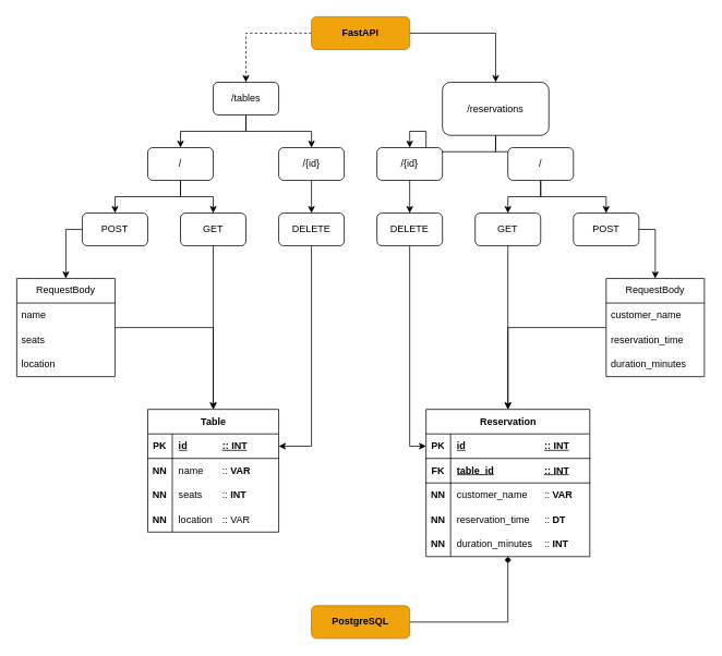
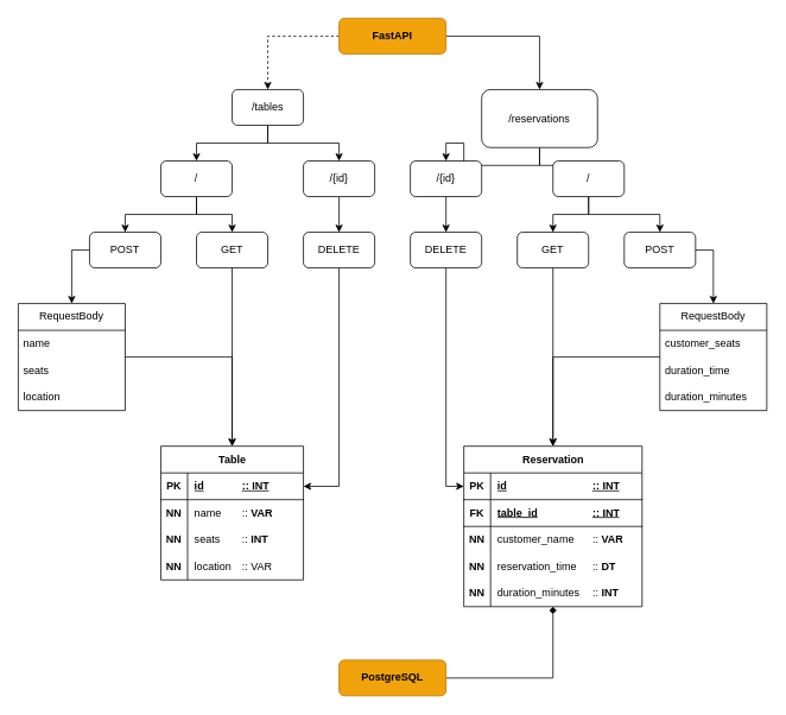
  <mxCell id="0" />
  <mxCell id="1" parent="0" />
  <mxCell id="2" value="" style="edgeStyle=orthogonalEdgeStyle;rounded=0;orthogonalLoop=1;jettySize=auto;html=1;dashed=1;" edge="1" parent="1" source="4" target="10"><mxGeometry relative="1" as="geometry" /></mxCell>
  <mxCell id="3" style="edgeStyle=orthogonalEdgeStyle;rounded=0;orthogonalLoop=1;jettySize=auto;html=1;" edge="1" parent="1" source="4" target="7"><mxGeometry relative="1" as="geometry" /></mxCell>
  <mxCell id="4" value="&lt;b&gt;FastAPI&lt;/b&gt;" style="rounded=1;whiteSpace=wrap;html=1;fillColor=#f0a30a;fontColor=#000000;strokeColor=#BD7000;" vertex="1" parent="1"><mxGeometry x="380" y="20" width="120" height="40" as="geometry" /></mxCell>
  <mxCell id="5" style="edgeStyle=orthogonalEdgeStyle;rounded=0;orthogonalLoop=1;jettySize=auto;html=1;" edge="1" parent="1" source="7" target="66"><mxGeometry relative="1" as="geometry" /></mxCell>
  <mxCell id="6" style="edgeStyle=orthogonalEdgeStyle;rounded=0;orthogonalLoop=1;jettySize=auto;html=1;" edge="1" parent="1" source="7" target="59"><mxGeometry relative="1" as="geometry" /></mxCell>
  <mxCell id="7" value="/reservations" style="whiteSpace=wrap;html=1;rounded=1;" vertex="1" parent="1"><mxGeometry x="540" y="100" width="130" height="65" as="geometry" /></mxCell>
  <mxCell id="8" style="edgeStyle=orthogonalEdgeStyle;rounded=0;orthogonalLoop=1;jettySize=auto;html=1;" edge="1" parent="1" source="10" target="62"><mxGeometry relative="1" as="geometry" /></mxCell>
  <mxCell id="9" style="edgeStyle=orthogonalEdgeStyle;rounded=0;orthogonalLoop=1;jettySize=auto;html=1;" edge="1" parent="1" source="10" target="64"><mxGeometry relative="1" as="geometry" /></mxCell>
  <mxCell id="10" value="/tables" style="whiteSpace=wrap;html=1;rounded=1;" vertex="1" parent="1"><mxGeometry x="260" y="100" width="80" height="40" as="geometry" /></mxCell>
  <mxCell id="11" style="edgeStyle=orthogonalEdgeStyle;rounded=0;orthogonalLoop=1;jettySize=auto;html=1;" edge="1" parent="1" source="12" target="23"><mxGeometry relative="1" as="geometry" /></mxCell>
  <mxCell id="12" value="GET" style="whiteSpace=wrap;html=1;rounded=1;" vertex="1" parent="1"><mxGeometry x="220" y="260" width="80" height="40" as="geometry" /></mxCell>
  <mxCell id="13" style="edgeStyle=orthogonalEdgeStyle;rounded=0;orthogonalLoop=1;jettySize=auto;html=1;" edge="1" parent="1" source="14" target="53"><mxGeometry relative="1" as="geometry"><Array as="points"><mxPoint x="80" y="280" /></Array></mxGeometry></mxCell>
  <mxCell id="14" value="POST" style="whiteSpace=wrap;html=1;rounded=1;" vertex="1" parent="1"><mxGeometry x="100" y="260" width="80" height="40" as="geometry" /></mxCell>
  <mxCell id="15" style="edgeStyle=orthogonalEdgeStyle;rounded=0;orthogonalLoop=1;jettySize=auto;html=1;" edge="1" parent="1" source="16" target="24"><mxGeometry relative="1" as="geometry" /></mxCell>
  <mxCell id="16" value="DELETE" style="whiteSpace=wrap;html=1;rounded=1;" vertex="1" parent="1"><mxGeometry x="340" y="260" width="80" height="40" as="geometry" /></mxCell>
  <mxCell id="17" style="edgeStyle=orthogonalEdgeStyle;rounded=0;orthogonalLoop=1;jettySize=auto;html=1;" edge="1" parent="1" source="18" target="36"><mxGeometry relative="1" as="geometry" /></mxCell>
  <mxCell id="18" value="GET" style="whiteSpace=wrap;html=1;rounded=1;" vertex="1" parent="1"><mxGeometry x="580" y="260" width="80" height="40" as="geometry" /></mxCell>
  <mxCell id="19" style="edgeStyle=orthogonalEdgeStyle;rounded=0;orthogonalLoop=1;jettySize=auto;html=1;" edge="1" parent="1" source="20" target="68"><mxGeometry relative="1" as="geometry"><Array as="points"><mxPoint x="800" y="280" /></Array></mxGeometry></mxCell>
  <mxCell id="20" value="POST" style="whiteSpace=wrap;html=1;rounded=1;" vertex="1" parent="1"><mxGeometry x="700" y="260" width="80" height="40" as="geometry" /></mxCell>
  <mxCell id="21" style="edgeStyle=orthogonalEdgeStyle;rounded=0;orthogonalLoop=1;jettySize=auto;html=1;" edge="1" parent="1" source="22" target="37"><mxGeometry relative="1" as="geometry" /></mxCell>
  <mxCell id="22" value="DELETE" style="whiteSpace=wrap;html=1;rounded=1;" vertex="1" parent="1"><mxGeometry x="460" y="260" width="80" height="40" as="geometry" /></mxCell>
  <mxCell id="23" value="Table" style="shape=table;startSize=30;container=1;collapsible=1;childLayout=tableLayout;fixedRows=1;rowLines=0;fontStyle=1;align=center;resizeLast=1;html=1;" vertex="1" parent="1"><mxGeometry x="180" y="500" width="160" height="150" as="geometry" /></mxCell>
  <mxCell id="24" value="" style="shape=tableRow;horizontal=0;startSize=0;swimlaneHead=0;swimlaneBody=0;fillColor=none;collapsible=0;dropTarget=0;points=[[0,0.5],[1,0.5]];portConstraint=eastwest;top=0;left=0;right=0;bottom=1;" vertex="1" parent="23"><mxGeometry y="30" width="160" height="30" as="geometry" /></mxCell>
  <mxCell id="25" value="PK" style="shape=partialRectangle;connectable=0;fillColor=none;top=0;left=0;bottom=0;right=0;fontStyle=1;overflow=hidden;whiteSpace=wrap;html=1;" vertex="1" parent="24"><mxGeometry width="30" height="30" as="geometry"><mxRectangle width="30" height="30" as="alternateBounds" /></mxGeometry></mxCell>
  <mxCell id="26" value="id&lt;span style=&quot;white-space: pre;&quot;&gt;&#09;&lt;span style=&quot;white-space: pre;&quot;&gt;&#09;&lt;/span&gt;&lt;/span&gt;:: INT" style="shape=partialRectangle;connectable=0;fillColor=none;top=0;left=0;bottom=0;right=0;align=left;spacingLeft=6;fontStyle=5;overflow=hidden;whiteSpace=wrap;html=1;" vertex="1" parent="24"><mxGeometry x="30" width="130" height="30" as="geometry"><mxRectangle width="130" height="30" as="alternateBounds" /></mxGeometry></mxCell>
  <mxCell id="27" value="" style="shape=tableRow;horizontal=0;startSize=0;swimlaneHead=0;swimlaneBody=0;fillColor=none;collapsible=0;dropTarget=0;points=[[0,0.5],[1,0.5]];portConstraint=eastwest;top=0;left=0;right=0;bottom=0;" vertex="1" parent="23"><mxGeometry y="60" width="160" height="30" as="geometry" /></mxCell>
  <mxCell id="28" value="&lt;b&gt;NN&lt;/b&gt;" style="shape=partialRectangle;connectable=0;fillColor=none;top=0;left=0;bottom=0;right=0;editable=1;overflow=hidden;whiteSpace=wrap;html=1;" vertex="1" parent="27"><mxGeometry width="30" height="30" as="geometry"><mxRectangle width="30" height="30" as="alternateBounds" /></mxGeometry></mxCell>
  <mxCell id="29" value="name &lt;span style=&quot;white-space: pre;&quot;&gt;&#09;&lt;/span&gt;:: &lt;b&gt;VAR&lt;/b&gt;" style="shape=partialRectangle;connectable=0;fillColor=none;top=0;left=0;bottom=0;right=0;align=left;spacingLeft=6;overflow=hidden;whiteSpace=wrap;html=1;" vertex="1" parent="27"><mxGeometry x="30" width="130" height="30" as="geometry"><mxRectangle width="130" height="30" as="alternateBounds" /></mxGeometry></mxCell>
  <mxCell id="30" value="" style="shape=tableRow;horizontal=0;startSize=0;swimlaneHead=0;swimlaneBody=0;fillColor=none;collapsible=0;dropTarget=0;points=[[0,0.5],[1,0.5]];portConstraint=eastwest;top=0;left=0;right=0;bottom=0;" vertex="1" parent="23"><mxGeometry y="90" width="160" height="30" as="geometry" /></mxCell>
  <mxCell id="31" value="&lt;b&gt;NN&lt;/b&gt;" style="shape=partialRectangle;connectable=0;fillColor=none;top=0;left=0;bottom=0;right=0;editable=1;overflow=hidden;whiteSpace=wrap;html=1;" vertex="1" parent="30"><mxGeometry width="30" height="30" as="geometry"><mxRectangle width="30" height="30" as="alternateBounds" /></mxGeometry></mxCell>
  <mxCell id="32" value="seats &lt;span style=&quot;white-space: pre;&quot;&gt;&#09;&lt;/span&gt;:: &lt;b&gt;INT&lt;/b&gt;" style="shape=partialRectangle;connectable=0;fillColor=none;top=0;left=0;bottom=0;right=0;align=left;spacingLeft=6;overflow=hidden;whiteSpace=wrap;html=1;" vertex="1" parent="30"><mxGeometry x="30" width="130" height="30" as="geometry"><mxRectangle width="130" height="30" as="alternateBounds" /></mxGeometry></mxCell>
  <mxCell id="33" value="" style="shape=tableRow;horizontal=0;startSize=0;swimlaneHead=0;swimlaneBody=0;fillColor=none;collapsible=0;dropTarget=0;points=[[0,0.5],[1,0.5]];portConstraint=eastwest;top=0;left=0;right=0;bottom=0;" vertex="1" parent="23"><mxGeometry y="120" width="160" height="30" as="geometry" /></mxCell>
  <mxCell id="34" value="&lt;b&gt;NN&lt;/b&gt;" style="shape=partialRectangle;connectable=0;fillColor=none;top=0;left=0;bottom=0;right=0;editable=1;overflow=hidden;whiteSpace=wrap;html=1;" vertex="1" parent="33"><mxGeometry width="30" height="30" as="geometry"><mxRectangle width="30" height="30" as="alternateBounds" /></mxGeometry></mxCell>
  <mxCell id="35" value="location&lt;span style=&quot;white-space: pre;&quot;&gt;&#09;&lt;/span&gt;:: VAR" style="shape=partialRectangle;connectable=0;fillColor=none;top=0;left=0;bottom=0;right=0;align=left;spacingLeft=6;overflow=hidden;whiteSpace=wrap;html=1;" vertex="1" parent="33"><mxGeometry x="30" width="130" height="30" as="geometry"><mxRectangle width="130" height="30" as="alternateBounds" /></mxGeometry></mxCell>
  <mxCell id="36" value="Reservation" style="shape=table;startSize=30;container=1;collapsible=1;childLayout=tableLayout;fixedRows=1;rowLines=0;fontStyle=1;align=center;resizeLast=1;html=1;" vertex="1" parent="1"><mxGeometry x="520" y="500" width="200" height="180" as="geometry" /></mxCell>
  <mxCell id="37" value="" style="shape=tableRow;horizontal=0;startSize=0;swimlaneHead=0;swimlaneBody=0;fillColor=none;collapsible=0;dropTarget=0;points=[[0,0.5],[1,0.5]];portConstraint=eastwest;top=0;left=0;right=0;bottom=1;" vertex="1" parent="36"><mxGeometry y="30" width="200" height="30" as="geometry" /></mxCell>
  <mxCell id="38" value="PK" style="shape=partialRectangle;connectable=0;fillColor=none;top=0;left=0;bottom=0;right=0;fontStyle=1;overflow=hidden;whiteSpace=wrap;html=1;" vertex="1" parent="37"><mxGeometry width="30" height="30" as="geometry"><mxRectangle width="30" height="30" as="alternateBounds" /></mxGeometry></mxCell>
  <mxCell id="39" value="id&lt;span style=&quot;white-space: pre;&quot;&gt;&#09;&lt;span style=&quot;white-space: pre;&quot;&gt;&#09;&lt;span style=&quot;white-space: pre;&quot;&gt;&#09;&lt;/span&gt;&lt;span style=&quot;white-space: pre;&quot;&gt;&#09;&lt;/span&gt;&lt;/span&gt;&lt;/span&gt;:: INT" style="shape=partialRectangle;connectable=0;fillColor=none;top=0;left=0;bottom=0;right=0;align=left;spacingLeft=6;fontStyle=5;overflow=hidden;whiteSpace=wrap;html=1;" vertex="1" parent="37"><mxGeometry x="30" width="170" height="30" as="geometry"><mxRectangle width="170" height="30" as="alternateBounds" /></mxGeometry></mxCell>
  <mxCell id="40" style="shape=tableRow;horizontal=0;startSize=0;swimlaneHead=0;swimlaneBody=0;fillColor=none;collapsible=0;dropTarget=0;points=[[0,0.5],[1,0.5]];portConstraint=eastwest;top=0;left=0;right=0;bottom=1;" vertex="1" parent="36"><mxGeometry y="60" width="200" height="30" as="geometry" /></mxCell>
  <mxCell id="41" value="FK" style="shape=partialRectangle;connectable=0;fillColor=none;top=0;left=0;bottom=0;right=0;fontStyle=1;overflow=hidden;whiteSpace=wrap;html=1;" vertex="1" parent="40"><mxGeometry width="30" height="30" as="geometry"><mxRectangle width="30" height="30" as="alternateBounds" /></mxGeometry></mxCell>
  <mxCell id="42" value="table_id&lt;span style=&quot;white-space: pre;&quot;&gt;&#09;&lt;span style=&quot;white-space: pre;&quot;&gt;&#09;&lt;/span&gt;&lt;span style=&quot;white-space: pre;&quot;&gt;&#09;&lt;/span&gt;&lt;/span&gt;:: INT" style="shape=partialRectangle;connectable=0;fillColor=none;top=0;left=0;bottom=0;right=0;align=left;spacingLeft=6;fontStyle=5;overflow=hidden;whiteSpace=wrap;html=1;" vertex="1" parent="40"><mxGeometry x="30" width="170" height="30" as="geometry"><mxRectangle width="170" height="30" as="alternateBounds" /></mxGeometry></mxCell>
  <mxCell id="43" value="" style="shape=tableRow;horizontal=0;startSize=0;swimlaneHead=0;swimlaneBody=0;fillColor=none;collapsible=0;dropTarget=0;points=[[0,0.5],[1,0.5]];portConstraint=eastwest;top=0;left=0;right=0;bottom=0;" vertex="1" parent="36"><mxGeometry y="90" width="200" height="30" as="geometry" /></mxCell>
  <mxCell id="44" value="&lt;b&gt;NN&lt;/b&gt;" style="shape=partialRectangle;connectable=0;fillColor=none;top=0;left=0;bottom=0;right=0;editable=1;overflow=hidden;whiteSpace=wrap;html=1;" vertex="1" parent="43"><mxGeometry width="30" height="30" as="geometry"><mxRectangle width="30" height="30" as="alternateBounds" /></mxGeometry></mxCell>
  <mxCell id="45" value="customer_name&amp;nbsp;&lt;span style=&quot;white-space: pre;&quot;&gt;&#09;&lt;/span&gt;:: &lt;b&gt;VAR&lt;/b&gt;" style="shape=partialRectangle;connectable=0;fillColor=none;top=0;left=0;bottom=0;right=0;align=left;spacingLeft=6;overflow=hidden;whiteSpace=wrap;html=1;" vertex="1" parent="43"><mxGeometry x="30" width="170" height="30" as="geometry"><mxRectangle width="170" height="30" as="alternateBounds" /></mxGeometry></mxCell>
  <mxCell id="46" value="" style="shape=tableRow;horizontal=0;startSize=0;swimlaneHead=0;swimlaneBody=0;fillColor=none;collapsible=0;dropTarget=0;points=[[0,0.5],[1,0.5]];portConstraint=eastwest;top=0;left=0;right=0;bottom=0;" vertex="1" parent="36"><mxGeometry y="120" width="200" height="30" as="geometry" /></mxCell>
  <mxCell id="47" value="&lt;b&gt;NN&lt;/b&gt;" style="shape=partialRectangle;connectable=0;fillColor=none;top=0;left=0;bottom=0;right=0;editable=1;overflow=hidden;whiteSpace=wrap;html=1;" vertex="1" parent="46"><mxGeometry width="30" height="30" as="geometry"><mxRectangle width="30" height="30" as="alternateBounds" /></mxGeometry></mxCell>
  <mxCell id="48" value="reservation_time&lt;span style=&quot;white-space: pre;&quot;&gt;&#09;&lt;/span&gt;:: &lt;b&gt;DT&lt;/b&gt;" style="shape=partialRectangle;connectable=0;fillColor=none;top=0;left=0;bottom=0;right=0;align=left;spacingLeft=6;overflow=hidden;whiteSpace=wrap;html=1;" vertex="1" parent="46"><mxGeometry x="30" width="170" height="30" as="geometry"><mxRectangle width="170" height="30" as="alternateBounds" /></mxGeometry></mxCell>
  <mxCell id="49" value="" style="shape=tableRow;horizontal=0;startSize=0;swimlaneHead=0;swimlaneBody=0;fillColor=none;collapsible=0;dropTarget=0;points=[[0,0.5],[1,0.5]];portConstraint=eastwest;top=0;left=0;right=0;bottom=0;" vertex="1" parent="36"><mxGeometry y="150" width="200" height="30" as="geometry" /></mxCell>
  <mxCell id="50" value="&lt;b&gt;NN&lt;/b&gt;" style="shape=partialRectangle;connectable=0;fillColor=none;top=0;left=0;bottom=0;right=0;editable=1;overflow=hidden;whiteSpace=wrap;html=1;" vertex="1" parent="49"><mxGeometry width="30" height="30" as="geometry"><mxRectangle width="30" height="30" as="alternateBounds" /></mxGeometry></mxCell>
  <mxCell id="51" value="duration_minutes&lt;span style=&quot;white-space: pre;&quot;&gt;&#09;&lt;/span&gt;:: &lt;b&gt;INT&lt;/b&gt;" style="shape=partialRectangle;connectable=0;fillColor=none;top=0;left=0;bottom=0;right=0;align=left;spacingLeft=6;overflow=hidden;whiteSpace=wrap;html=1;" vertex="1" parent="49"><mxGeometry x="30" width="170" height="30" as="geometry"><mxRectangle width="170" height="30" as="alternateBounds" /></mxGeometry></mxCell>
  <mxCell id="52" style="edgeStyle=orthogonalEdgeStyle;rounded=0;orthogonalLoop=1;jettySize=auto;html=1;" edge="1" parent="1" source="53" target="23"><mxGeometry relative="1" as="geometry" /></mxCell>
  <mxCell id="53" value="RequestBody" style="swimlane;fontStyle=0;childLayout=stackLayout;horizontal=1;startSize=30;horizontalStack=0;resizeParent=1;resizeParentMax=0;resizeLast=0;collapsible=1;marginBottom=0;whiteSpace=wrap;html=1;" vertex="1" parent="1"><mxGeometry y="340" width="120" height="120" as="geometry" x="20" /></mxCell>
  <mxCell id="54" value="name" style="text;strokeColor=none;fillColor=none;align=left;verticalAlign=middle;spacingLeft=4;spacingRight=4;overflow=hidden;points=[[0,0.5],[1,0.5]];portConstraint=eastwest;rotatable=0;whiteSpace=wrap;html=1;" vertex="1" parent="53"><mxGeometry y="30" width="120" height="30" as="geometry" /></mxCell>
  <mxCell id="55" value="seats" style="text;strokeColor=none;fillColor=none;align=left;verticalAlign=middle;spacingLeft=4;spacingRight=4;overflow=hidden;points=[[0,0.5],[1,0.5]];portConstraint=eastwest;rotatable=0;whiteSpace=wrap;html=1;" vertex="1" parent="53"><mxGeometry y="60" width="120" height="30" as="geometry" /></mxCell>
  <mxCell id="56" value="location" style="text;strokeColor=none;fillColor=none;align=left;verticalAlign=middle;spacingLeft=4;spacingRight=4;overflow=hidden;points=[[0,0.5],[1,0.5]];portConstraint=eastwest;rotatable=0;whiteSpace=wrap;html=1;" vertex="1" parent="53"><mxGeometry y="90" width="120" height="30" as="geometry" /></mxCell>
  <mxCell id="57" style="edgeStyle=orthogonalEdgeStyle;rounded=0;orthogonalLoop=1;jettySize=auto;html=1;" edge="1" parent="1" source="59" target="18"><mxGeometry relative="1" as="geometry" /></mxCell>
  <mxCell id="58" style="edgeStyle=orthogonalEdgeStyle;rounded=0;orthogonalLoop=1;jettySize=auto;html=1;" edge="1" parent="1" source="59" target="20"><mxGeometry relative="1" as="geometry" /></mxCell>
  <mxCell id="59" value="/" style="whiteSpace=wrap;html=1;rounded=1;" vertex="1" parent="1"><mxGeometry x="620" y="180" width="80" height="40" as="geometry" /></mxCell>
  <mxCell id="60" style="edgeStyle=orthogonalEdgeStyle;rounded=0;orthogonalLoop=1;jettySize=auto;html=1;" edge="1" parent="1" source="62" target="14"><mxGeometry relative="1" as="geometry" /></mxCell>
  <mxCell id="61" style="edgeStyle=orthogonalEdgeStyle;rounded=0;orthogonalLoop=1;jettySize=auto;html=1;" edge="1" parent="1" source="62" target="12"><mxGeometry relative="1" as="geometry" /></mxCell>
  <mxCell id="62" value="/" style="whiteSpace=wrap;html=1;rounded=1;" vertex="1" parent="1"><mxGeometry x="180" y="180" width="80" height="40" as="geometry" /></mxCell>
  <mxCell id="63" style="edgeStyle=orthogonalEdgeStyle;rounded=0;orthogonalLoop=1;jettySize=auto;html=1;" edge="1" parent="1" source="64" target="16"><mxGeometry relative="1" as="geometry" /></mxCell>
  <mxCell id="64" value="/{id}" style="whiteSpace=wrap;html=1;rounded=1;" vertex="1" parent="1"><mxGeometry x="340" y="180" width="80" height="40" as="geometry" /></mxCell>
  <mxCell id="65" style="edgeStyle=orthogonalEdgeStyle;rounded=0;orthogonalLoop=1;jettySize=auto;html=1;" edge="1" parent="1" source="66" target="22"><mxGeometry relative="1" as="geometry" /></mxCell>
  <mxCell id="66" value="/{id}" style="whiteSpace=wrap;html=1;rounded=1;" vertex="1" parent="1"><mxGeometry x="460" y="180" width="80" height="40" as="geometry" /></mxCell>
  <mxCell id="67" style="edgeStyle=orthogonalEdgeStyle;rounded=0;orthogonalLoop=1;jettySize=auto;html=1;" edge="1" parent="1" source="68" target="36"><mxGeometry relative="1" as="geometry" /></mxCell>
  <mxCell id="68" value="RequestBody" style="swimlane;fontStyle=0;childLayout=stackLayout;horizontal=1;startSize=30;horizontalStack=0;resizeParent=1;resizeParentMax=0;resizeLast=0;collapsible=1;marginBottom=0;whiteSpace=wrap;html=1;" vertex="1" parent="1"><mxGeometry x="740" y="340" width="120" height="120" as="geometry" /></mxCell>
- <mxCell id="69" value="customer_name" style="text;strokeColor=none;fillColor=none;align=left;verticalAlign=middle;spacingLeft=4;spacingRight=4;overflow=hidden;points=[[0,0.5],[1,0.5]];portConstraint=eastwest;rotatable=0;whiteSpace=wrap;html=1;" vertex="1" parent="68"><mxGeometry y="30" width="120" height="30" as="geometry" /></mxCell>
- <mxCell id="70" value="reservation_time" style="text;strokeColor=none;fillColor=none;align=left;verticalAlign=middle;spacingLeft=4;spacingRight=4;overflow=hidden;points=[[0,0.5],[1,0.5]];portConstraint=eastwest;rotatable=0;whiteSpace=wrap;html=1;" vertex="1" parent="68"><mxGeometry y="60" width="120" height="30" as="geometry" /></mxCell>
+ <mxCell id="69" value="customer_seats" style="text;strokeColor=none;fillColor=none;align=left;verticalAlign=middle;spacingLeft=4;spacingRight=4;overflow=hidden;points=[[0,0.5],[1,0.5]];portConstraint=eastwest;rotatable=0;whiteSpace=wrap;html=1;" vertex="1" parent="68"><mxGeometry y="30" width="120" height="30" as="geometry" /></mxCell>
+ <mxCell id="70" value="duration_time" style="text;strokeColor=none;fillColor=none;align=left;verticalAlign=middle;spacingLeft=4;spacingRight=4;overflow=hidden;points=[[0,0.5],[1,0.5]];portConstraint=eastwest;rotatable=0;whiteSpace=wrap;html=1;" vertex="1" parent="68"><mxGeometry y="60" width="120" height="30" as="geometry" /></mxCell>
  <mxCell id="71" value="duration_minutes" style="text;strokeColor=none;fillColor=none;align=left;verticalAlign=middle;spacingLeft=4;spacingRight=4;overflow=hidden;points=[[0,0.5],[1,0.5]];portConstraint=eastwest;rotatable=0;whiteSpace=wrap;html=1;" vertex="1" parent="68"><mxGeometry y="90" width="120" height="30" as="geometry" /></mxCell>
  <mxCell id="72" style="edgeStyle=orthogonalEdgeStyle;rounded=0;orthogonalLoop=1;jettySize=auto;html=1;endArrow=diamond;" edge="1" parent="1" source="73" target="36"><mxGeometry relative="1" as="geometry" /></mxCell>
  <mxCell id="73" value="&lt;b&gt;PostgreSQL&lt;/b&gt;" style="rounded=1;whiteSpace=wrap;html=1;fillColor=#f0a30a;fontColor=#000000;strokeColor=#BD7000;" vertex="1" parent="1"><mxGeometry x="380" y="740" width="120" height="40" as="geometry" /></mxCell>
